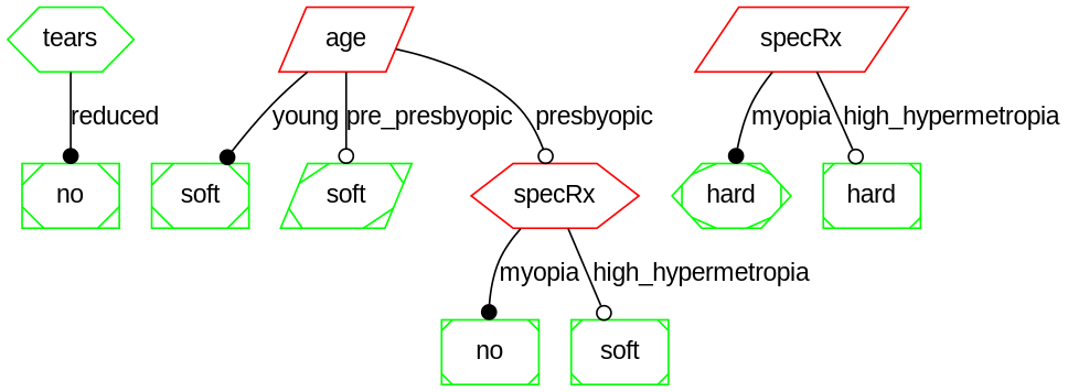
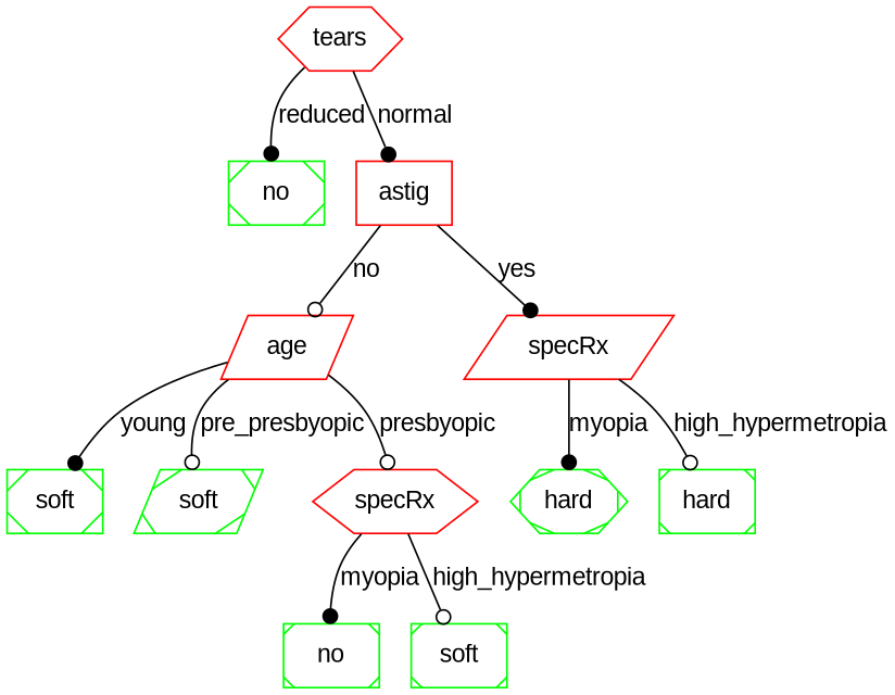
  digraph {
    fontname="Liberation Sans"
    node [color=green fontname="Liberation Sans" shape=hexagon style=diagonals]
    edge [arrowhead=dot fontname="Liberation Sans"]
-   n1 [label=tears style=solid]
+   n1 [color=red label=tears style=solid]
    n2 [label=no shape=box]
+   n3 [color=red label=astig shape=box style=solid]
    n4 [color=red label=age shape=parallelogram style=solid]
    n5 [color=red label=specRx shape=parallelogram style=solid]
    n6 [label=soft shape=box]
    n7 [label=soft shape=parallelogram]
    n8 [color=red label=specRx style=solid]
    n9 [label=hard]
    n10 [label=hard shape=note]
    n11 [label=no shape=note]
    n12 [label=soft shape=note]
    n1 -> n2 [label=reduced]
+   n1 -> n3 [label=normal]
+   n3 -> n4 [arrowhead=odot label=no]
+   n3 -> n5 [label=yes]
    n4 -> n6 [label=young]
    n4 -> n7 [arrowhead=odot label=pre_presbyopic]
    n4 -> n8 [arrowhead=odot label=presbyopic]
    n5 -> n9 [label=myopia]
    n5 -> n10 [arrowhead=odot label=high_hypermetropia]
    n8 -> n11 [label=myopia]
    n8 -> n12 [arrowhead=odot label=high_hypermetropia]
  }
